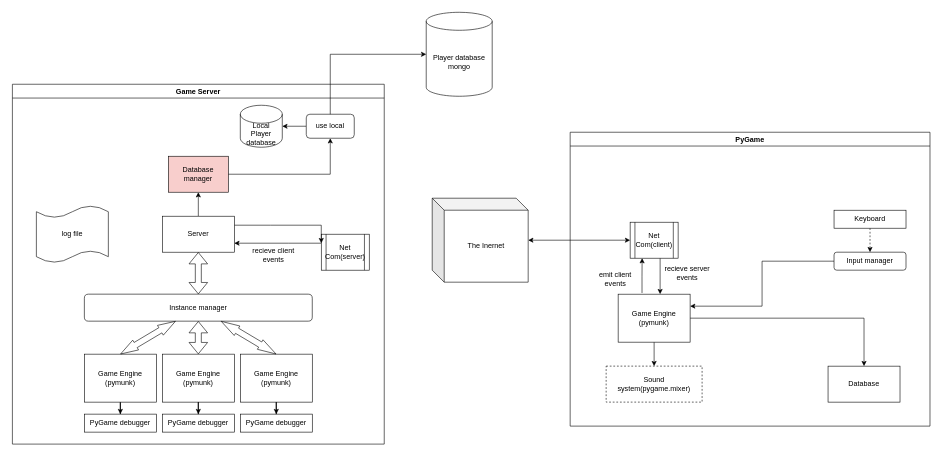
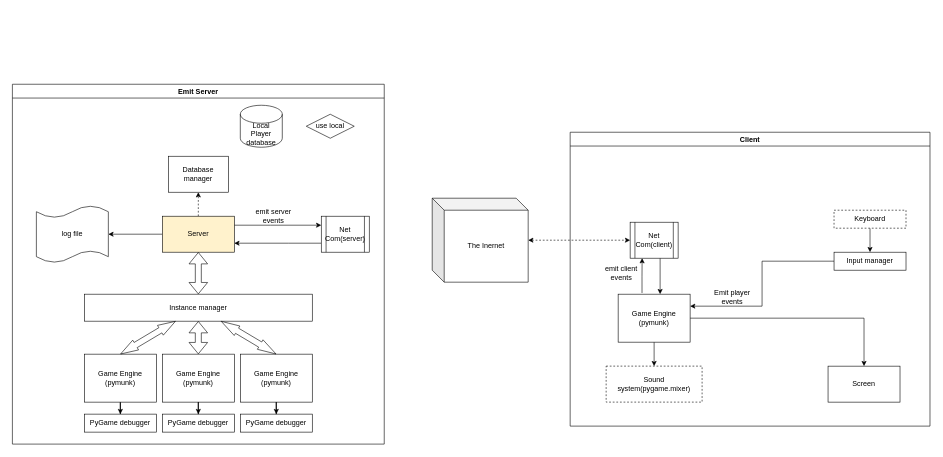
  <mxCell id="0" />
  <mxCell id="1" parent="0" />
- <mxCell id="2" value="PyGame" style="swimlane;" parent="1" vertex="1"><mxGeometry x="950" y="220" width="600" height="490" as="geometry"><mxRectangle x="400" y="130" width="70" height="23" as="alternateBounds" /></mxGeometry></mxCell>
+ <mxCell id="2" value="Client" style="swimlane;" parent="1" vertex="1"><mxGeometry x="950" y="220" width="600" height="490" as="geometry"><mxRectangle x="400" y="130" width="70" height="23" as="alternateBounds" /></mxGeometry></mxCell>
  <mxCell id="3" style="edgeStyle=orthogonalEdgeStyle;rounded=0;orthogonalLoop=1;jettySize=auto;html=1;entryX=0.25;entryY=1;entryDx=0;entryDy=0;startArrow=none;startFill=0;exitX=0.332;exitY=-0.025;exitDx=0;exitDy=0;exitPerimeter=0;" parent="2" source="6" target="8" edge="1"><mxGeometry relative="1" as="geometry"><Array as="points" /></mxGeometry></mxCell>
  <mxCell id="4" style="edgeStyle=orthogonalEdgeStyle;rounded=0;orthogonalLoop=1;jettySize=auto;html=1;entryX=0.5;entryY=0;entryDx=0;entryDy=0;startArrow=none;startFill=0;" parent="2" source="6" target="16" edge="1"><mxGeometry relative="1" as="geometry" /></mxCell>
  <mxCell id="5" style="edgeStyle=orthogonalEdgeStyle;rounded=0;orthogonalLoop=1;jettySize=auto;html=1;entryX=0.5;entryY=0;entryDx=0;entryDy=0;" edge="1" parent="2" source="6" target="17"><mxGeometry relative="1" as="geometry" /></mxCell>
  <mxCell id="6" value="Game Engine&lt;br&gt;(pymunk)" style="rounded=0;whiteSpace=wrap;html=1;" parent="2" vertex="1"><mxGeometry x="80" y="270" width="120" height="80" as="geometry" /></mxCell>
  <mxCell id="7" style="edgeStyle=orthogonalEdgeStyle;rounded=0;orthogonalLoop=1;jettySize=auto;html=1;startArrow=none;startFill=0;" parent="2" source="8" edge="1"><mxGeometry relative="1" as="geometry"><mxPoint x="150" y="270" as="targetPoint" /><Array as="points"><mxPoint x="150" y="270" /></Array></mxGeometry></mxCell>
  <mxCell id="8" value="Net Com(client)" style="shape=process;whiteSpace=wrap;html=1;backgroundOutline=1;" parent="2" vertex="1"><mxGeometry x="100" y="150" width="80" height="60" as="geometry" /></mxCell>
- <mxCell id="9" value="recieve server&lt;br&gt;events" style="text;html=1;align=center;verticalAlign=middle;resizable=0;points=[];autosize=1;strokeColor=none;" parent="2" vertex="1"><mxGeometry x="150" y="220" width="90" height="30" as="geometry" /></mxCell>
- <mxCell id="10" value="emit client&lt;br&gt;events" style="text;html=1;align=center;verticalAlign=middle;resizable=0;points=[];autosize=1;strokeColor=none;" parent="2" vertex="1"><mxGeometry x="40" y="230" width="70" height="30" as="geometry" /></mxCell>
- <mxCell id="11" style="edgeStyle=orthogonalEdgeStyle;rounded=0;orthogonalLoop=1;jettySize=auto;html=1;entryX=0.5;entryY=0;entryDx=0;entryDy=0;startArrow=none;startFill=0;dashed=1;" parent="2" source="12" target="14" edge="1"><mxGeometry relative="1" as="geometry" /></mxCell>
- <mxCell id="12" value="Keyboard" style="rounded=0;whiteSpace=wrap;html=1;" parent="2" vertex="1"><mxGeometry x="440" y="130" width="120" height="30" as="geometry" /></mxCell>
+ <mxCell id="10" value="emit client&lt;br&gt;events" style="text;html=1;align=center;verticalAlign=middle;resizable=0;points=[];autosize=1;strokeColor=none;" parent="2" vertex="1"><mxGeometry x="50" y="220" width="70" height="30" as="geometry" /></mxCell>
+ <mxCell id="11" style="edgeStyle=orthogonalEdgeStyle;rounded=0;orthogonalLoop=1;jettySize=auto;html=1;entryX=0.5;entryY=0;entryDx=0;entryDy=0;startArrow=none;startFill=0;" parent="2" source="12" target="14" edge="1"><mxGeometry relative="1" as="geometry" /></mxCell>
+ <mxCell id="12" value="Keyboard" style="rounded=0;whiteSpace=wrap;html=1;dashed=1;" parent="2" vertex="1"><mxGeometry x="440" y="130" width="120" height="30" as="geometry" /></mxCell>
  <mxCell id="13" style="edgeStyle=orthogonalEdgeStyle;rounded=0;orthogonalLoop=1;jettySize=auto;html=1;entryX=1;entryY=0.25;entryDx=0;entryDy=0;startArrow=none;startFill=0;" parent="2" source="14" target="6" edge="1"><mxGeometry relative="1" as="geometry"><Array as="points"><mxPoint x="320" y="290" /></Array></mxGeometry></mxCell>
- <mxCell id="14" value="Input manager" style="whiteSpace=wrap;html=1;rounded=1;" parent="2" vertex="1"><mxGeometry x="440" y="200" width="120" height="30" as="geometry" /></mxCell>
- <mxCell id="16" value="Database" style="rounded=0;whiteSpace=wrap;html=1;" parent="2" vertex="1"><mxGeometry x="430" y="390" width="120" height="60" as="geometry" /></mxCell>
+ <mxCell id="14" value="Input manager" style="rounded=0;whiteSpace=wrap;html=1;" parent="2" vertex="1"><mxGeometry x="440" y="200" width="120" height="30" as="geometry" /></mxCell>
+ <mxCell id="15" value="Emit player&lt;br&gt;events" style="text;html=1;align=center;verticalAlign=middle;resizable=0;points=[];autosize=1;strokeColor=none;" parent="2" vertex="1"><mxGeometry x="230" y="260" width="80" height="30" as="geometry" /></mxCell>
+ <mxCell id="16" value="Screen" style="rounded=0;whiteSpace=wrap;html=1;" parent="2" vertex="1"><mxGeometry x="430" y="390" width="120" height="60" as="geometry" /></mxCell>
  <mxCell id="17" value="Sound system(pygame.mixer)" style="rounded=0;whiteSpace=wrap;html=1;dashed=1;" vertex="1" parent="2"><mxGeometry x="60" y="390" width="160" height="60" as="geometry" /></mxCell>
- <mxCell id="18" value="Game Server" style="swimlane;" parent="1" vertex="1"><mxGeometry x="20" y="140" width="620" height="600" as="geometry" /></mxCell>
+ <mxCell id="18" value="Emit Server" style="swimlane;" parent="1" vertex="1"><mxGeometry x="20" y="140" width="620" height="600" as="geometry" /></mxCell>
  <mxCell id="19" style="edgeStyle=orthogonalEdgeStyle;rounded=0;orthogonalLoop=1;jettySize=auto;html=1;entryX=0.5;entryY=0;entryDx=0;entryDy=0;startArrow=none;startFill=0;" parent="18" source="20" target="32" edge="1"><mxGeometry relative="1" as="geometry" /></mxCell>
  <mxCell id="20" value="Game Engine&lt;br&gt;(pymunk)" style="rounded=0;whiteSpace=wrap;html=1;" parent="18" vertex="1"><mxGeometry x="120" y="450" width="120" height="80" as="geometry" /></mxCell>
  <mxCell id="21" style="edgeStyle=orthogonalEdgeStyle;rounded=0;orthogonalLoop=1;jettySize=auto;html=1;entryX=1;entryY=0.75;entryDx=0;entryDy=0;startArrow=none;startFill=0;" parent="18" source="22" target="26" edge="1"><mxGeometry relative="1" as="geometry"><Array as="points"><mxPoint x="460" y="265" /><mxPoint x="460" y="265" /></Array></mxGeometry></mxCell>
- <mxCell id="22" value="Net Com(server)" style="shape=process;whiteSpace=wrap;html=1;backgroundOutline=1;" parent="18" vertex="1"><mxGeometry x="515" y="250" width="80" height="60" as="geometry" /></mxCell>
+ <mxCell id="22" value="Net Com(server)" style="shape=process;whiteSpace=wrap;html=1;backgroundOutline=1;" parent="18" vertex="1"><mxGeometry x="515" y="220" width="80" height="60" as="geometry" /></mxCell>
  <mxCell id="23" style="edgeStyle=orthogonalEdgeStyle;rounded=0;orthogonalLoop=1;jettySize=auto;html=1;entryX=0;entryY=0.25;entryDx=0;entryDy=0;startArrow=none;startFill=0;" parent="18" source="26" target="22" edge="1"><mxGeometry relative="1" as="geometry"><Array as="points"><mxPoint x="430" y="235" /><mxPoint x="430" y="235" /></Array></mxGeometry></mxCell>
- <mxCell id="24" style="edgeStyle=orthogonalEdgeStyle;rounded=0;orthogonalLoop=1;jettySize=auto;html=1;entryX=0.5;entryY=1;entryDx=0;entryDy=0;" edge="1" parent="18" source="26" target="28"><mxGeometry relative="1" as="geometry" /></mxCell>
- <mxCell id="26" value="Server" style="rounded=0;whiteSpace=wrap;html=1;" parent="18" vertex="1"><mxGeometry x="250" y="220" width="120" height="60" as="geometry" /></mxCell>
- <mxCell id="27" style="edgeStyle=orthogonalEdgeStyle;rounded=0;orthogonalLoop=1;jettySize=auto;html=1;entryX=0.5;entryY=1;entryDx=0;entryDy=0;" edge="1" parent="18" source="28" target="38"><mxGeometry relative="1" as="geometry" /></mxCell>
- <mxCell id="28" value="Database manager" style="rounded=0;whiteSpace=wrap;html=1;fillColor=#f8cecc;" parent="18" vertex="1"><mxGeometry x="260" y="120" width="100" height="60" as="geometry" /></mxCell>
+ <mxCell id="24" style="edgeStyle=orthogonalEdgeStyle;rounded=0;orthogonalLoop=1;jettySize=auto;html=1;entryX=0.5;entryY=1;entryDx=0;entryDy=0;dashed=1;" edge="1" parent="18" source="26" target="28"><mxGeometry relative="1" as="geometry" /></mxCell>
+ <mxCell id="25" style="edgeStyle=orthogonalEdgeStyle;rounded=0;orthogonalLoop=1;jettySize=auto;html=1;entryX=1;entryY=0.5;entryDx=0;entryDy=0;entryPerimeter=0;" edge="1" parent="18" source="26" target="46"><mxGeometry relative="1" as="geometry" /></mxCell>
+ <mxCell id="26" value="Server" style="rounded=0;whiteSpace=wrap;html=1;fillColor=#fff2cc;" parent="18" vertex="1"><mxGeometry x="250" y="220" width="120" height="60" as="geometry" /></mxCell>
+ <mxCell id="28" value="Database manager" style="rounded=0;whiteSpace=wrap;html=1;" parent="18" vertex="1"><mxGeometry x="260" y="120" width="100" height="60" as="geometry" /></mxCell>
  <mxCell id="29" value="Local&lt;br&gt;Player database" style="shape=cylinder3;whiteSpace=wrap;html=1;boundedLbl=1;backgroundOutline=1;size=15;" parent="18" vertex="1"><mxGeometry x="380" y="35" width="70" height="70" as="geometry" /></mxCell>
- <mxCell id="31" value="recieve client&lt;br&gt;events" style="text;html=1;align=center;verticalAlign=middle;resizable=0;points=[];autosize=1;strokeColor=none;" parent="18" vertex="1"><mxGeometry x="390" y="270" width="90" height="30" as="geometry" /></mxCell>
+ <mxCell id="30" value="emit server&lt;br&gt;events" style="text;html=1;align=center;verticalAlign=middle;resizable=0;points=[];autosize=1;strokeColor=none;" parent="18" vertex="1"><mxGeometry x="400" y="205" width="70" height="30" as="geometry" /></mxCell>
  <mxCell id="32" value="PyGame debugger" style="rounded=0;whiteSpace=wrap;html=1;" parent="18" vertex="1"><mxGeometry x="120" y="550" width="120" height="30" as="geometry" /></mxCell>
  <mxCell id="33" value="Game Engine&lt;br&gt;(pymunk)" style="rounded=0;whiteSpace=wrap;html=1;" vertex="1" parent="18"><mxGeometry x="250" y="450" width="120" height="80" as="geometry" /></mxCell>
  <mxCell id="34" value="PyGame debugger" style="rounded=0;whiteSpace=wrap;html=1;" vertex="1" parent="18"><mxGeometry x="250" y="550" width="120" height="30" as="geometry" /></mxCell>
  <mxCell id="35" style="edgeStyle=orthogonalEdgeStyle;rounded=0;orthogonalLoop=1;jettySize=auto;html=1;entryX=0.5;entryY=0;entryDx=0;entryDy=0;startArrow=none;startFill=0;" edge="1" parent="18" source="33" target="34"><mxGeometry relative="1" as="geometry" /></mxCell>
- <mxCell id="36" value="Instance manager" style="whiteSpace=wrap;html=1;rounded=1;" vertex="1" parent="18"><mxGeometry x="120" y="350" width="380" height="45" as="geometry" /></mxCell>
- <mxCell id="37" style="edgeStyle=orthogonalEdgeStyle;rounded=0;orthogonalLoop=1;jettySize=auto;html=1;entryX=1;entryY=0.5;entryDx=0;entryDy=0;entryPerimeter=0;" edge="1" parent="18" source="38" target="29"><mxGeometry relative="1" as="geometry" /></mxCell>
- <mxCell id="38" value="use local" style="whiteSpace=wrap;html=1;rounded=1;" parent="18" vertex="1"><mxGeometry x="490" y="50" width="80" height="40" as="geometry" /></mxCell>
+ <mxCell id="36" value="Instance manager" style="rounded=0;whiteSpace=wrap;html=1;" vertex="1" parent="18"><mxGeometry x="120" y="350" width="380" height="45" as="geometry" /></mxCell>
+ <mxCell id="38" value="use local" style="rhombus;whiteSpace=wrap;html=1;" parent="18" vertex="1"><mxGeometry x="490" y="50" width="80" height="40" as="geometry" /></mxCell>
  <mxCell id="39" value="" style="shape=flexArrow;endArrow=classic;startArrow=classic;html=1;entryX=0.5;entryY=1;entryDx=0;entryDy=0;" edge="1" parent="18" source="36" target="26"><mxGeometry width="100" height="100" relative="1" as="geometry"><mxPoint x="270" y="410" as="sourcePoint" /><mxPoint x="370" y="310" as="targetPoint" /></mxGeometry></mxCell>
  <mxCell id="40" value="Game Engine&lt;br&gt;(pymunk)" style="rounded=0;whiteSpace=wrap;html=1;" vertex="1" parent="18"><mxGeometry x="380" y="450" width="120" height="80" as="geometry" /></mxCell>
  <mxCell id="41" value="PyGame debugger" style="rounded=0;whiteSpace=wrap;html=1;" vertex="1" parent="18"><mxGeometry x="380" y="550" width="120" height="30" as="geometry" /></mxCell>
  <mxCell id="42" style="edgeStyle=orthogonalEdgeStyle;rounded=0;orthogonalLoop=1;jettySize=auto;html=1;entryX=0.5;entryY=0;entryDx=0;entryDy=0;startArrow=none;startFill=0;" edge="1" parent="18" source="40" target="41"><mxGeometry relative="1" as="geometry" /></mxCell>
  <mxCell id="43" value="" style="shape=flexArrow;endArrow=classic;startArrow=classic;html=1;exitX=0.5;exitY=0;exitDx=0;exitDy=0;endWidth=8;endSize=9.389;startWidth=8;startSize=9.389;" edge="1" parent="18" source="20" target="36"><mxGeometry width="100" height="100" relative="1" as="geometry"><mxPoint x="184" y="430" as="sourcePoint" /><mxPoint x="180" y="400" as="targetPoint" /></mxGeometry></mxCell>
  <mxCell id="44" value="" style="shape=flexArrow;endArrow=classic;startArrow=classic;html=1;entryX=0.5;entryY=0;entryDx=0;entryDy=0;startWidth=7.429;startSize=9.909;endWidth=7.429;endSize=9.909;" edge="1" parent="18" source="36" target="40"><mxGeometry width="100" height="100" relative="1" as="geometry"><mxPoint x="280" y="485" as="sourcePoint" /><mxPoint x="372.258" y="430" as="targetPoint" /></mxGeometry></mxCell>
  <mxCell id="45" value="" style="shape=flexArrow;endArrow=classic;startArrow=classic;html=1;entryX=0.5;entryY=0;entryDx=0;entryDy=0;" edge="1" parent="18" target="33"><mxGeometry width="100" height="100" relative="1" as="geometry"><mxPoint x="310" y="395" as="sourcePoint" /><mxPoint x="362.26" y="485" as="targetPoint" /></mxGeometry></mxCell>
  <mxCell id="46" value="log file" style="shape=tape;whiteSpace=wrap;html=1;size=0.211;" vertex="1" parent="18"><mxGeometry x="40" y="202.5" width="120" height="95" as="geometry" /></mxCell>
- <mxCell id="47" value="Player database&lt;br&gt;mongo" style="shape=cylinder3;whiteSpace=wrap;html=1;boundedLbl=1;backgroundOutline=1;size=15;" parent="1" vertex="1"><mxGeometry x="710" y="20" width="110" height="140" as="geometry" /></mxCell>
- <mxCell id="48" style="edgeStyle=orthogonalEdgeStyle;rounded=0;orthogonalLoop=1;jettySize=auto;html=1;entryX=0;entryY=0.5;entryDx=0;entryDy=0;entryPerimeter=0;startArrow=none;startFill=0;" parent="1" source="38" target="47" edge="1"><mxGeometry relative="1" as="geometry"><Array as="points"><mxPoint y="90" x="550" /></Array></mxGeometry></mxCell>
- <mxCell id="49" style="edgeStyle=orthogonalEdgeStyle;rounded=0;orthogonalLoop=1;jettySize=auto;html=1;entryX=0;entryY=0.5;entryDx=0;entryDy=0;startArrow=classic;startFill=1;" parent="1" source="50" target="8" edge="1"><mxGeometry relative="1" as="geometry" /></mxCell>
+ <mxCell id="49" style="edgeStyle=orthogonalEdgeStyle;rounded=0;orthogonalLoop=1;jettySize=auto;html=1;entryX=0;entryY=0.5;entryDx=0;entryDy=0;startArrow=classic;startFill=1;dashed=1;" parent="1" source="50" target="8" edge="1"><mxGeometry relative="1" as="geometry" /></mxCell>
  <mxCell id="50" value="The Inernet" style="shape=cube;whiteSpace=wrap;html=1;boundedLbl=1;backgroundOutline=1;darkOpacity=0.05;darkOpacity2=0.1;" parent="1" vertex="1"><mxGeometry x="720" y="330" width="160" height="140" as="geometry" /></mxCell>
